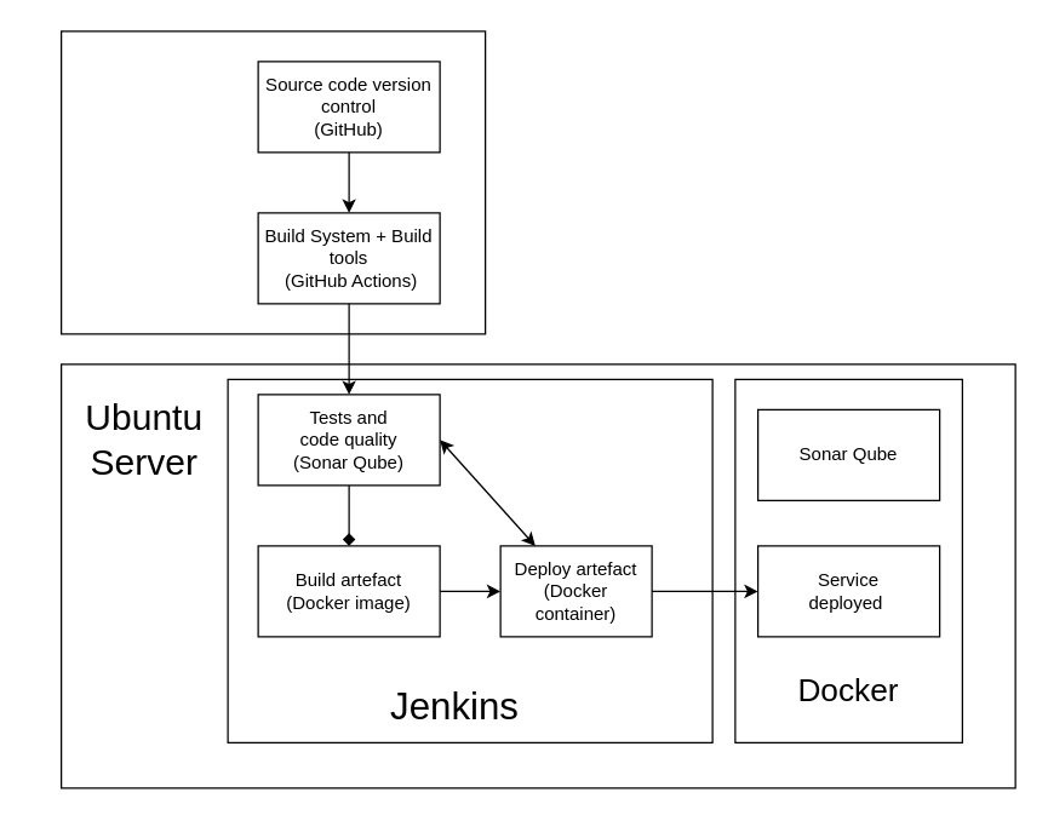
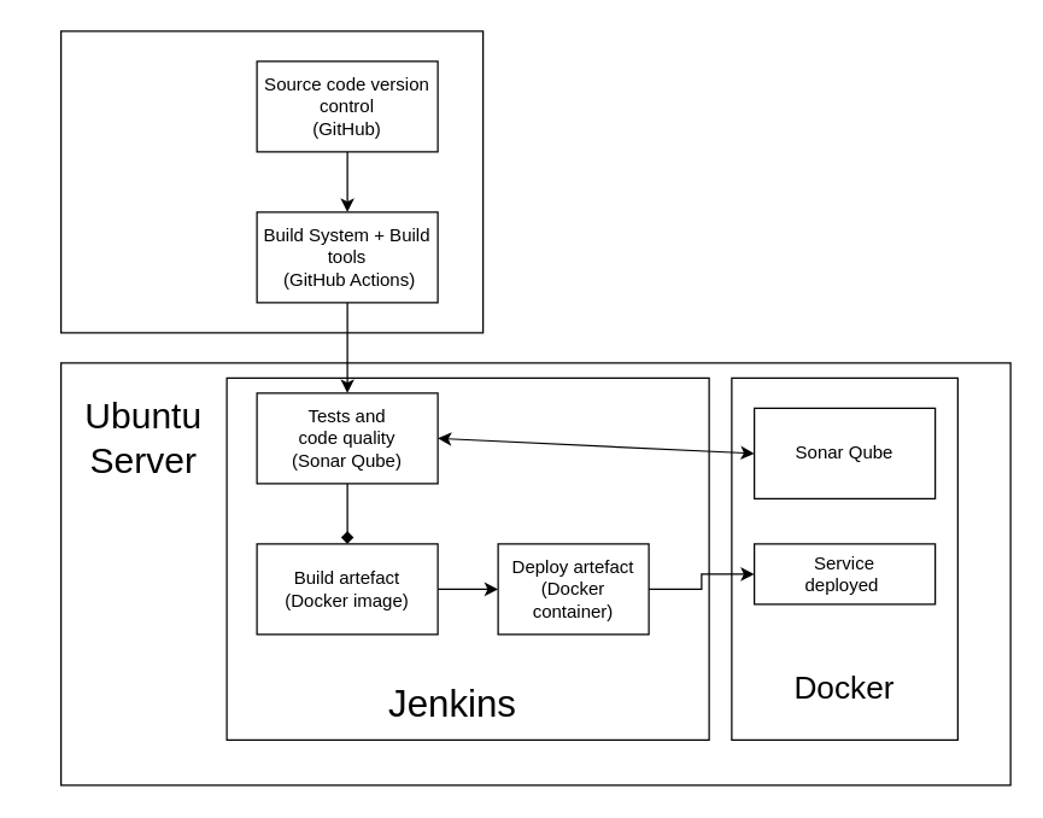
  <mxCell id="0" />
  <mxCell id="1" parent="0" />
  <mxCell id="2" value="" style="rounded=0;whiteSpace=wrap;html=1;" vertex="1" parent="1"><mxGeometry y="240" width="630" height="280" as="geometry" x="40" /></mxCell>
  <mxCell id="3" value="" style="rounded=0;whiteSpace=wrap;html=1;" vertex="1" parent="1"><mxGeometry y="20" width="280" height="200" as="geometry" x="40" /></mxCell>
  <mxCell id="4" value="" style="rounded=0;whiteSpace=wrap;html=1;" vertex="1" parent="1"><mxGeometry x="150" y="250" width="320" height="240" as="geometry" /></mxCell>
  <mxCell id="5" style="edgeStyle=orthogonalEdgeStyle;rounded=0;orthogonalLoop=1;jettySize=auto;html=1;entryX=0.5;entryY=0;entryDx=0;entryDy=0;" edge="1" parent="1" source="6" target="8"><mxGeometry relative="1" as="geometry" /></mxCell>
  <mxCell id="6" value="Source code version control&lt;div&gt;(GitHub)&lt;/div&gt;" style="rounded=0;whiteSpace=wrap;html=1;" vertex="1" parent="1"><mxGeometry x="170" y="40" width="120" height="60" as="geometry" /></mxCell>
  <mxCell id="7" style="edgeStyle=orthogonalEdgeStyle;rounded=0;orthogonalLoop=1;jettySize=auto;html=1;entryX=0.5;entryY=0;entryDx=0;entryDy=0;" edge="1" parent="1" source="8" target="10"><mxGeometry relative="1" as="geometry" /></mxCell>
  <mxCell id="8" value="Build System + Build tools&lt;div&gt;&amp;nbsp;(GitHub Actions)&lt;/div&gt;" style="rounded=0;whiteSpace=wrap;html=1;" vertex="1" parent="1"><mxGeometry x="170" y="140" width="120" height="60" as="geometry" /></mxCell>
  <mxCell id="9" style="edgeStyle=orthogonalEdgeStyle;rounded=0;orthogonalLoop=1;jettySize=auto;html=1;endArrow=diamond;" edge="1" parent="1" source="10" target="12"><mxGeometry relative="1" as="geometry" /></mxCell>
  <mxCell id="10" value="Tests and code&amp;nbsp;quality&lt;div&gt;(Sonar Qube)&lt;/div&gt;" style="rounded=0;whiteSpace=wrap;html=1;" vertex="1" parent="1"><mxGeometry x="170" y="260" width="120" height="60" as="geometry" /></mxCell>
  <mxCell id="11" style="edgeStyle=orthogonalEdgeStyle;rounded=0;orthogonalLoop=1;jettySize=auto;html=1;entryX=0;entryY=0.5;entryDx=0;entryDy=0;" edge="1" parent="1" source="12" target="13"><mxGeometry relative="1" as="geometry" /></mxCell>
  <mxCell id="12" value="Build artefact&lt;div&gt;(Docker image)&lt;/div&gt;" style="rounded=0;whiteSpace=wrap;html=1;" vertex="1" parent="1"><mxGeometry x="170" y="360" width="120" height="60" as="geometry" /></mxCell>
  <mxCell id="13" value="Deploy artefact&lt;div&gt;(Docker container)&lt;/div&gt;" style="rounded=0;whiteSpace=wrap;html=1;" vertex="1" parent="1"><mxGeometry x="330" y="360" width="100" height="60" as="geometry" /></mxCell>
  <mxCell id="14" value="&lt;font style=&quot;font-size: 25px;&quot;&gt;Jenkins&lt;/font&gt;" style="text;html=1;align=center;verticalAlign=middle;whiteSpace=wrap;rounded=0;" vertex="1" parent="1"><mxGeometry x="230" y="440" width="140" height="50" as="geometry" /></mxCell>
  <mxCell id="15" value="&lt;font style=&quot;font-size: 24px;&quot;&gt;Ubuntu Server&lt;/font&gt;" style="text;html=1;align=center;verticalAlign=middle;whiteSpace=wrap;rounded=0;" vertex="1" parent="1"><mxGeometry x="20" y="270" width="150" height="40" as="geometry" /></mxCell>
  <mxCell id="16" value="" style="rounded=0;whiteSpace=wrap;html=1;" vertex="1" parent="1"><mxGeometry x="485" y="250" width="150" height="240" as="geometry" /></mxCell>
  <mxCell id="17" value="Sonar Qube" style="rounded=0;whiteSpace=wrap;html=1;" vertex="1" parent="1"><mxGeometry x="500" y="270" width="120" height="60" as="geometry" /></mxCell>
  <mxCell id="18" value="&lt;font style=&quot;font-size: 21px;&quot;&gt;Docker&lt;/font&gt;" style="text;html=1;align=center;verticalAlign=middle;whiteSpace=wrap;rounded=0;" vertex="1" parent="1"><mxGeometry x="530" y="440" width="60" height="30" as="geometry" /></mxCell>
- <mxCell id="19" value="Service&lt;div&gt;deployed&amp;nbsp;&lt;/div&gt;" style="rounded=0;whiteSpace=wrap;html=1;" vertex="1" parent="1"><mxGeometry x="500" y="360" width="120" height="60" as="geometry" /></mxCell>
- <mxCell id="20" value="" style="endArrow=classic;startArrow=classic;html=1;rounded=0;exitX=1;exitY=0.5;exitDx=0;exitDy=0;" edge="1" parent="1" source="10" target="13"><mxGeometry width="50" height="50" relative="1" as="geometry"><mxPoint x="320" y="300" as="sourcePoint" /><mxPoint x="370" y="250" as="targetPoint" /></mxGeometry></mxCell>
+ <mxCell id="19" value="Service&lt;div&gt;deployed&amp;nbsp;&lt;/div&gt;" style="rounded=0;whiteSpace=wrap;html=1;" vertex="1" parent="1"><mxGeometry x="500" y="360" width="120" height="40" as="geometry" /></mxCell>
+ <mxCell id="20" value="" style="endArrow=classic;startArrow=classic;html=1;rounded=0;exitX=1;exitY=0.5;exitDx=0;exitDy=0;entryX=0;entryY=0.5;entryDx=0;entryDy=0;" edge="1" parent="1" source="10" target="17"><mxGeometry width="50" height="50" relative="1" as="geometry"><mxPoint x="320" y="300" as="sourcePoint" /><mxPoint x="370" y="250" as="targetPoint" /></mxGeometry></mxCell>
  <mxCell id="21" style="edgeStyle=orthogonalEdgeStyle;rounded=0;orthogonalLoop=1;jettySize=auto;html=1;entryX=0;entryY=0.5;entryDx=0;entryDy=0;" edge="1" parent="1" source="13" target="19"><mxGeometry relative="1" as="geometry" /></mxCell>
